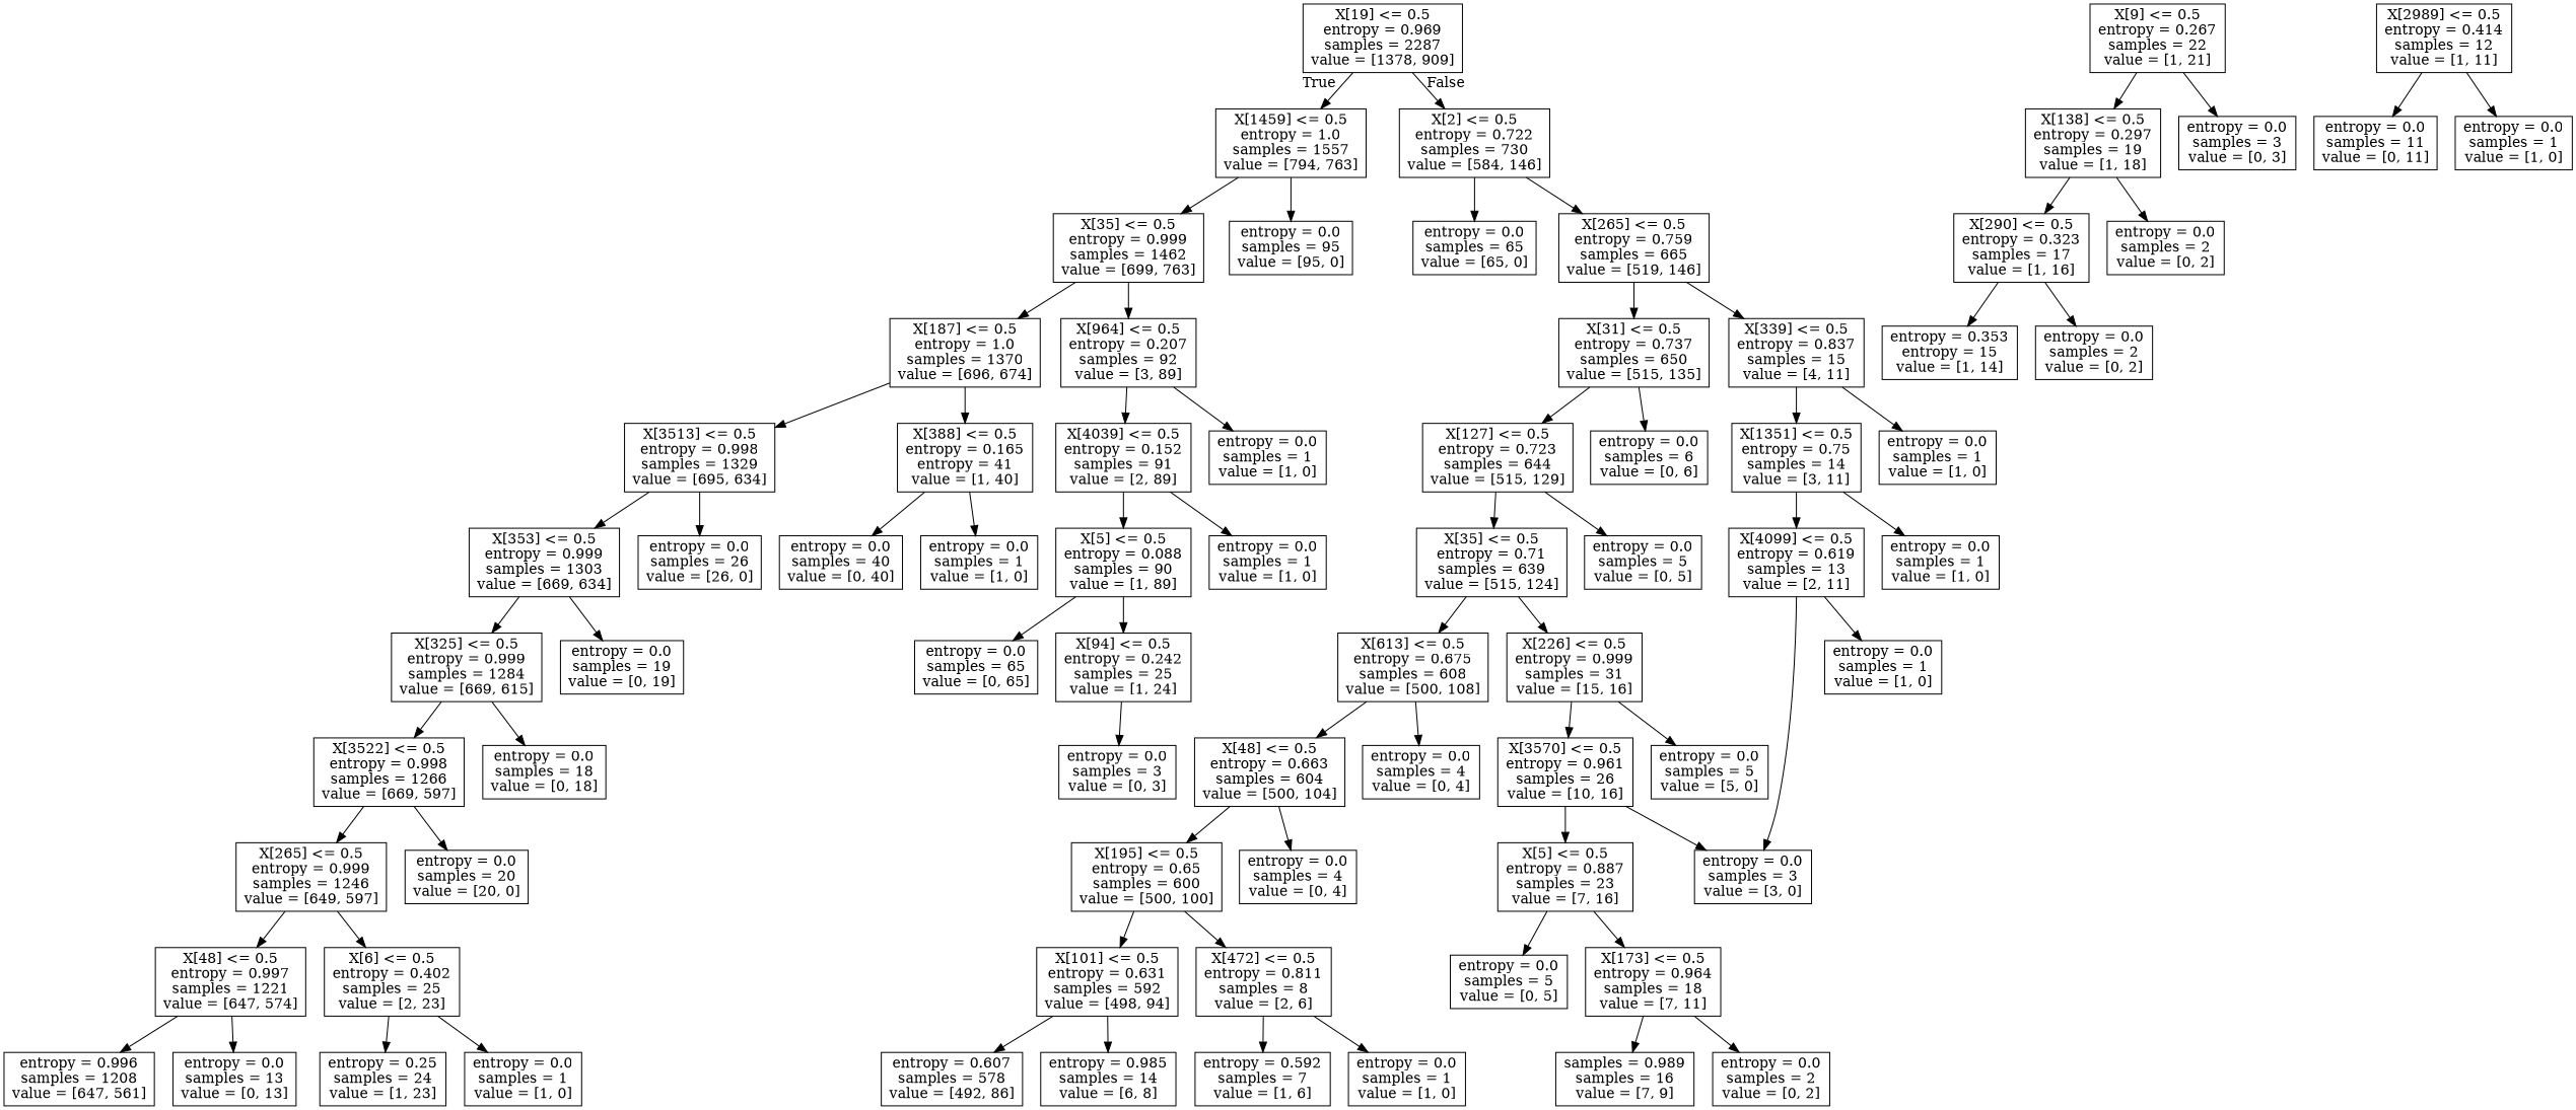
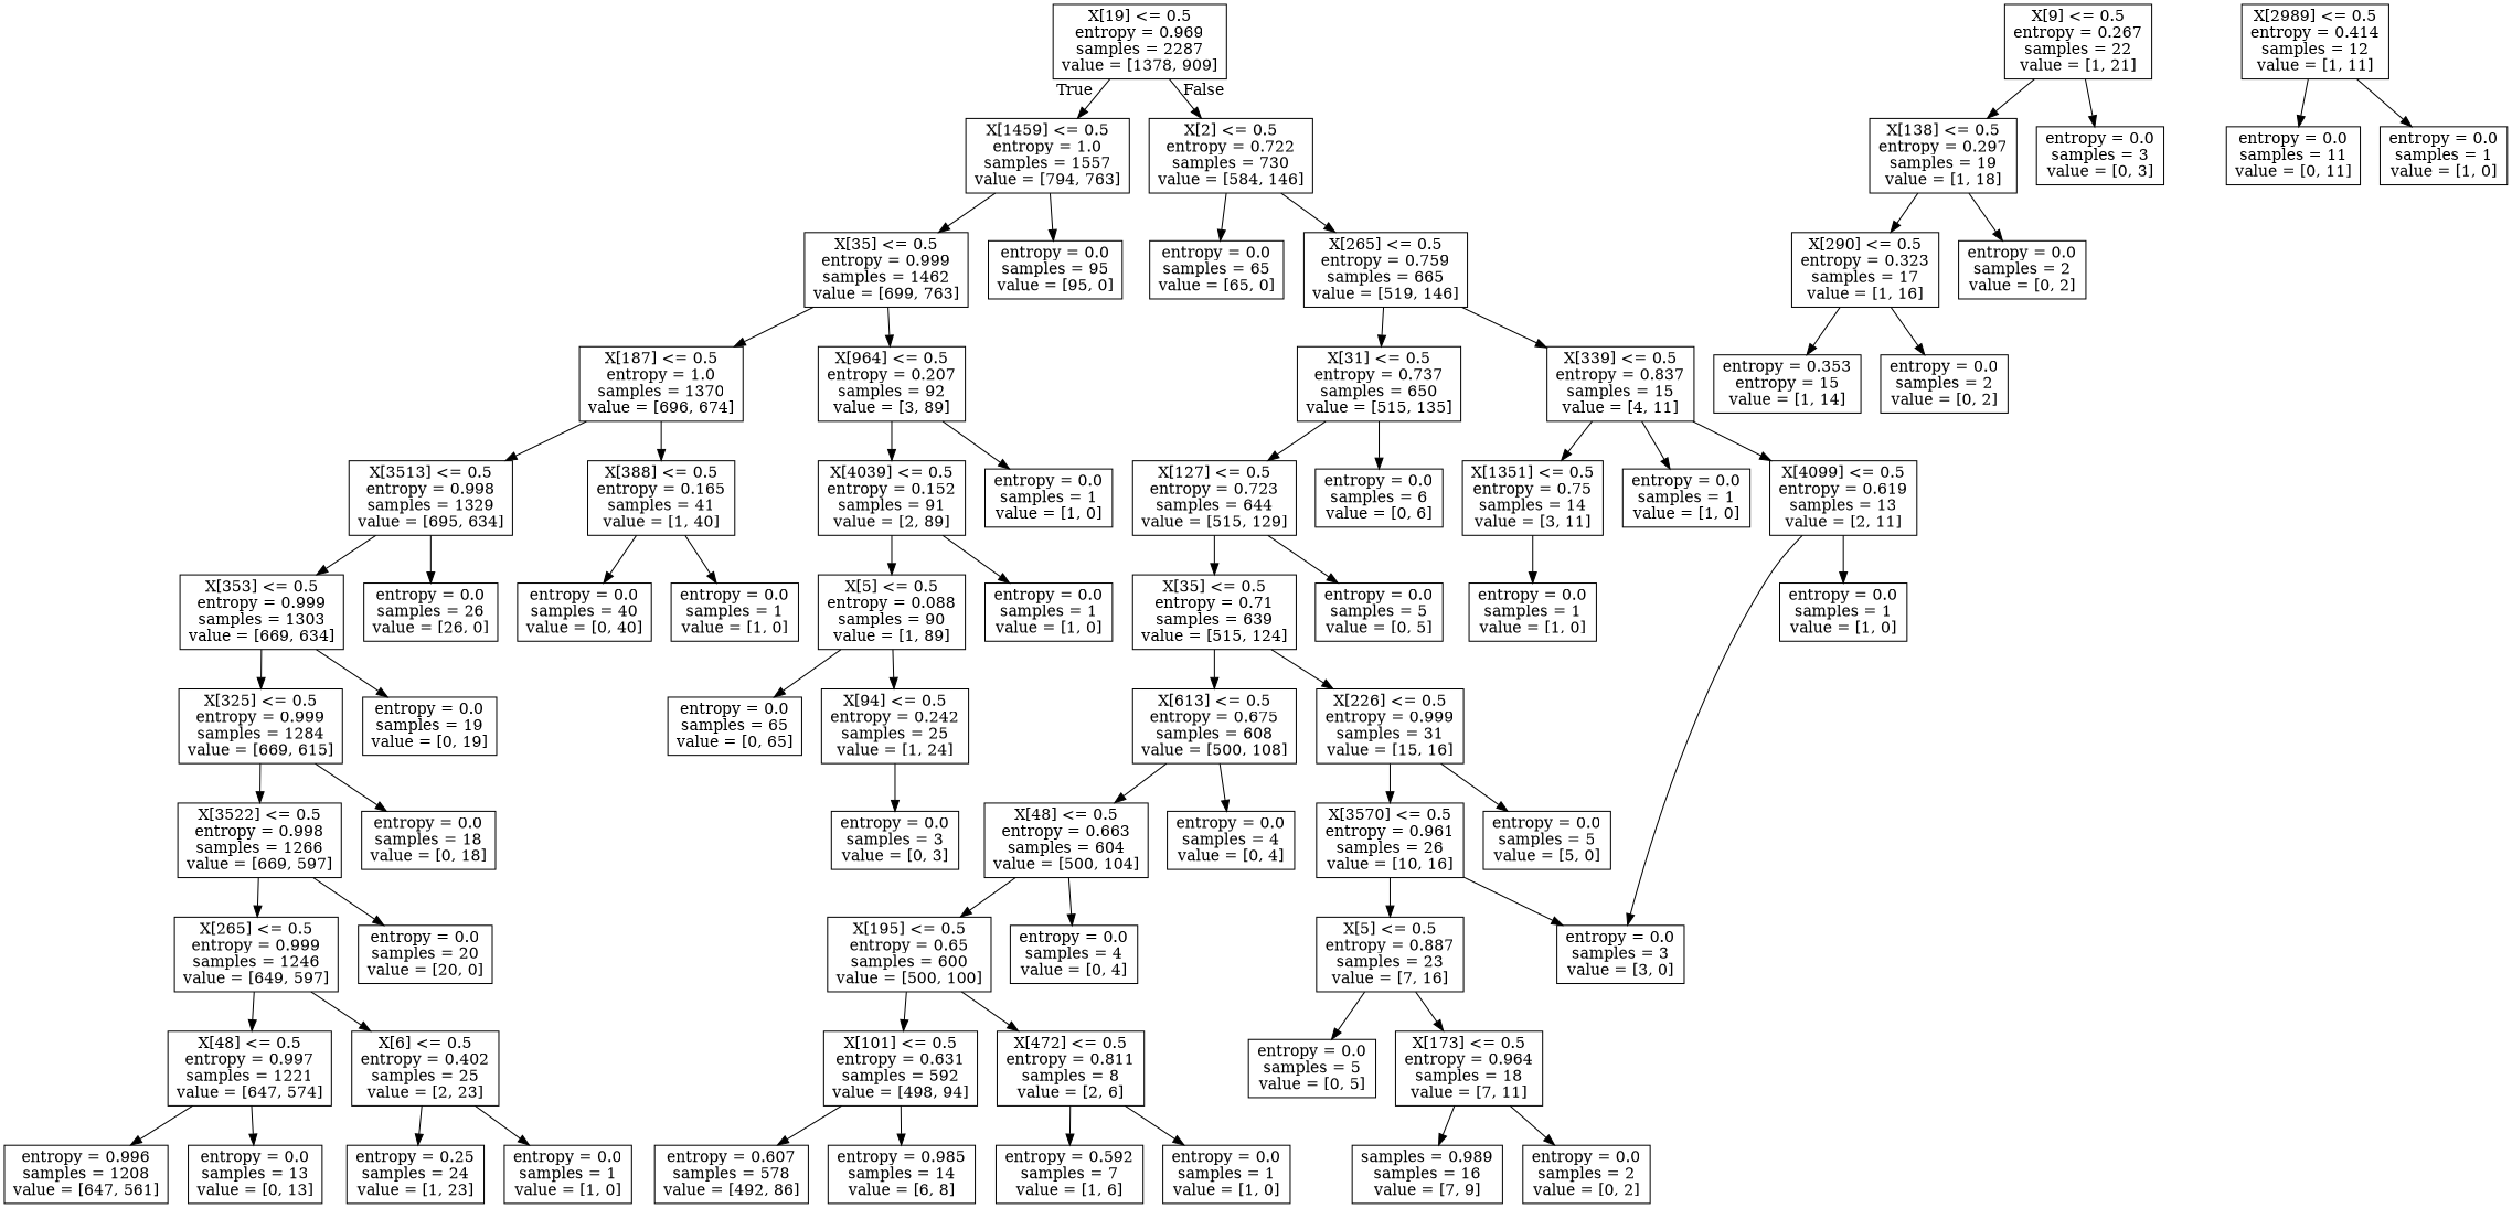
  digraph {
    node [shape=box]
    n1 [label="X[19] <= 0.5\nentropy = 0.969\nsamples = 2287\nvalue = [1378, 909]"]
    n2 [label="X[1459] <= 0.5\nentropy = 1.0\nsamples = 1557\nvalue = [794, 763]"]
    n3 [label="X[2] <= 0.5\nentropy = 0.722\nsamples = 730\nvalue = [584, 146]"]
    n4 [label="X[35] <= 0.5\nentropy = 0.999\nsamples = 1462\nvalue = [699, 763]"]
    n5 [label="entropy = 0.0\nsamples = 95\nvalue = [95, 0]"]
    n6 [label="entropy = 0.0\nsamples = 65\nvalue = [65, 0]"]
    n7 [label="X[265] <= 0.5\nentropy = 0.759\nsamples = 665\nvalue = [519, 146]"]
    n8 [label="X[187] <= 0.5\nentropy = 1.0\nsamples = 1370\nvalue = [696, 674]"]
    n9 [label="X[964] <= 0.5\nentropy = 0.207\nsamples = 92\nvalue = [3, 89]"]
    n10 [label="X[3513] <= 0.5\nentropy = 0.998\nsamples = 1329\nvalue = [695, 634]"]
-   n11 [label="X[388] <= 0.5\nentropy = 0.165\nentropy = 41\nvalue = [1, 40]"]
+   n11 [label="X[388] <= 0.5\nentropy = 0.165\nsamples = 41\nvalue = [1, 40]"]
    n12 [label="X[4039] <= 0.5\nentropy = 0.152\nsamples = 91\nvalue = [2, 89]"]
    n13 [label="entropy = 0.0\nsamples = 1\nvalue = [1, 0]"]
    n14 [label="X[353] <= 0.5\nentropy = 0.999\nsamples = 1303\nvalue = [669, 634]"]
    n15 [label="entropy = 0.0\nsamples = 26\nvalue = [26, 0]"]
    n16 [label="entropy = 0.0\nsamples = 40\nvalue = [0, 40]"]
    n17 [label="entropy = 0.0\nsamples = 1\nvalue = [1, 0]"]
    n18 [label="X[325] <= 0.5\nentropy = 0.999\nsamples = 1284\nvalue = [669, 615]"]
    n19 [label="entropy = 0.0\nsamples = 19\nvalue = [0, 19]"]
    n20 [label="X[3522] <= 0.5\nentropy = 0.998\nsamples = 1266\nvalue = [669, 597]"]
    n21 [label="entropy = 0.0\nsamples = 18\nvalue = [0, 18]"]
    n22 [label="X[265] <= 0.5\nentropy = 0.999\nsamples = 1246\nvalue = [649, 597]"]
    n23 [label="entropy = 0.0\nsamples = 20\nvalue = [20, 0]"]
    n24 [label="X[48] <= 0.5\nentropy = 0.997\nsamples = 1221\nvalue = [647, 574]"]
    n25 [label="X[6] <= 0.5\nentropy = 0.402\nsamples = 25\nvalue = [2, 23]"]
    n26 [label="entropy = 0.996\nsamples = 1208\nvalue = [647, 561]"]
    n27 [label="entropy = 0.0\nsamples = 13\nvalue = [0, 13]"]
    n28 [label="entropy = 0.25\nsamples = 24\nvalue = [1, 23]"]
    n29 [label="entropy = 0.0\nsamples = 1\nvalue = [1, 0]"]
    n30 [label="X[5] <= 0.5\nentropy = 0.088\nsamples = 90\nvalue = [1, 89]"]
    n31 [label="entropy = 0.0\nsamples = 1\nvalue = [1, 0]"]
    n32 [label="entropy = 0.0\nsamples = 65\nvalue = [0, 65]"]
    n33 [label="X[94] <= 0.5\nentropy = 0.242\nsamples = 25\nvalue = [1, 24]"]
    n34 [label="entropy = 0.0\nsamples = 3\nvalue = [0, 3]"]
    n35 [label="X[9] <= 0.5\nentropy = 0.267\nsamples = 22\nvalue = [1, 21]"]
    n36 [label="X[138] <= 0.5\nentropy = 0.297\nsamples = 19\nvalue = [1, 18]"]
    n37 [label="entropy = 0.0\nsamples = 3\nvalue = [0, 3]"]
    n38 [label="X[290] <= 0.5\nentropy = 0.323\nsamples = 17\nvalue = [1, 16]"]
    n39 [label="entropy = 0.0\nsamples = 2\nvalue = [0, 2]"]
    n40 [label="entropy = 0.353\nentropy = 15\nvalue = [1, 14]"]
    n41 [label="entropy = 0.0\nsamples = 2\nvalue = [0, 2]"]
    n42 [label="X[31] <= 0.5\nentropy = 0.737\nsamples = 650\nvalue = [515, 135]"]
    n43 [label="X[339] <= 0.5\nentropy = 0.837\nsamples = 15\nvalue = [4, 11]"]
    n44 [label="X[127] <= 0.5\nentropy = 0.723\nsamples = 644\nvalue = [515, 129]"]
    n45 [label="entropy = 0.0\nsamples = 6\nvalue = [0, 6]"]
    n46 [label="X[1351] <= 0.5\nentropy = 0.75\nsamples = 14\nvalue = [3, 11]"]
    n47 [label="entropy = 0.0\nsamples = 1\nvalue = [1, 0]"]
    n48 [label="X[35] <= 0.5\nentropy = 0.71\nsamples = 639\nvalue = [515, 124]"]
    n49 [label="entropy = 0.0\nsamples = 5\nvalue = [0, 5]"]
    n50 [label="X[613] <= 0.5\nentropy = 0.675\nsamples = 608\nvalue = [500, 108]"]
    n51 [label="X[226] <= 0.5\nentropy = 0.999\nsamples = 31\nvalue = [15, 16]"]
    n52 [label="X[48] <= 0.5\nentropy = 0.663\nsamples = 604\nvalue = [500, 104]"]
    n53 [label="entropy = 0.0\nsamples = 4\nvalue = [0, 4]"]
    n54 [label="X[3570] <= 0.5\nentropy = 0.961\nsamples = 26\nvalue = [10, 16]"]
    n55 [label="entropy = 0.0\nsamples = 5\nvalue = [5, 0]"]
    n56 [label="X[195] <= 0.5\nentropy = 0.65\nsamples = 600\nvalue = [500, 100]"]
    n57 [label="entropy = 0.0\nsamples = 4\nvalue = [0, 4]"]
    n58 [label="X[101] <= 0.5\nentropy = 0.631\nsamples = 592\nvalue = [498, 94]"]
    n59 [label="X[472] <= 0.5\nentropy = 0.811\nsamples = 8\nvalue = [2, 6]"]
    n60 [label="entropy = 0.607\nsamples = 578\nvalue = [492, 86]"]
    n61 [label="entropy = 0.985\nsamples = 14\nvalue = [6, 8]"]
    n62 [label="entropy = 0.592\nsamples = 7\nvalue = [1, 6]"]
    n63 [label="entropy = 0.0\nsamples = 1\nvalue = [1, 0]"]
    n64 [label="X[5] <= 0.5\nentropy = 0.887\nsamples = 23\nvalue = [7, 16]"]
    n65 [label="entropy = 0.0\nsamples = 3\nvalue = [3, 0]"]
    n66 [label="entropy = 0.0\nsamples = 5\nvalue = [0, 5]"]
    n67 [label="X[173] <= 0.5\nentropy = 0.964\nsamples = 18\nvalue = [7, 11]"]
    n68 [label="samples = 0.989\nsamples = 16\nvalue = [7, 9]"]
    n69 [label="entropy = 0.0\nsamples = 2\nvalue = [0, 2]"]
    n70 [label="X[4099] <= 0.5\nentropy = 0.619\nsamples = 13\nvalue = [2, 11]"]
    n71 [label="entropy = 0.0\nsamples = 1\nvalue = [1, 0]"]
    n72 [label="entropy = 0.0\nsamples = 1\nvalue = [1, 0]"]
    n73 [label="X[2989] <= 0.5\nentropy = 0.414\nsamples = 12\nvalue = [1, 11]"]
    n74 [label="entropy = 0.0\nsamples = 11\nvalue = [0, 11]"]
    n75 [label="entropy = 0.0\nsamples = 1\nvalue = [1, 0]"]
    n1 -> n2 [headlabel=True labelangle=45 labeldistance=2.5]
    n1 -> n3 [headlabel=False labelangle=-45 labeldistance=2.5]
    n2 -> n4
    n2 -> n5
    n3 -> n6
    n3 -> n7
    n4 -> n8
    n4 -> n9
    n7 -> n42
    n7 -> n43
    n8 -> n10
    n8 -> n11
    n9 -> n12
    n9 -> n13
    n10 -> n14
    n10 -> n15
    n11 -> n16
    n11 -> n17
    n12 -> n30
    n12 -> n31
    n14 -> n18
    n14 -> n19
    n18 -> n20
    n18 -> n21
    n20 -> n22
    n20 -> n23
    n22 -> n24
    n22 -> n25
    n24 -> n26
    n24 -> n27
    n25 -> n28
    n25 -> n29
    n30 -> n32
    n30 -> n33
    n33 -> n34
    n35 -> n36
    n35 -> n37
    n36 -> n38
    n36 -> n39
    n38 -> n40
    n38 -> n41
    n42 -> n44
    n42 -> n45
    n43 -> n46
    n43 -> n47
    n44 -> n48
    n44 -> n49
-   n46 -> n70
+   n43 -> n70
    n46 -> n71
    n48 -> n50
    n48 -> n51
    n50 -> n52
    n50 -> n53
    n51 -> n54
    n51 -> n55
    n52 -> n56
    n52 -> n57
    n54 -> n64
    n54 -> n65
    n56 -> n58
    n56 -> n59
    n58 -> n60
    n58 -> n61
    n59 -> n62
    n59 -> n63
    n64 -> n66
    n64 -> n67
    n67 -> n68
    n67 -> n69
    n70 -> n65
    n70 -> n72
    n73 -> n74
    n73 -> n75
  }
